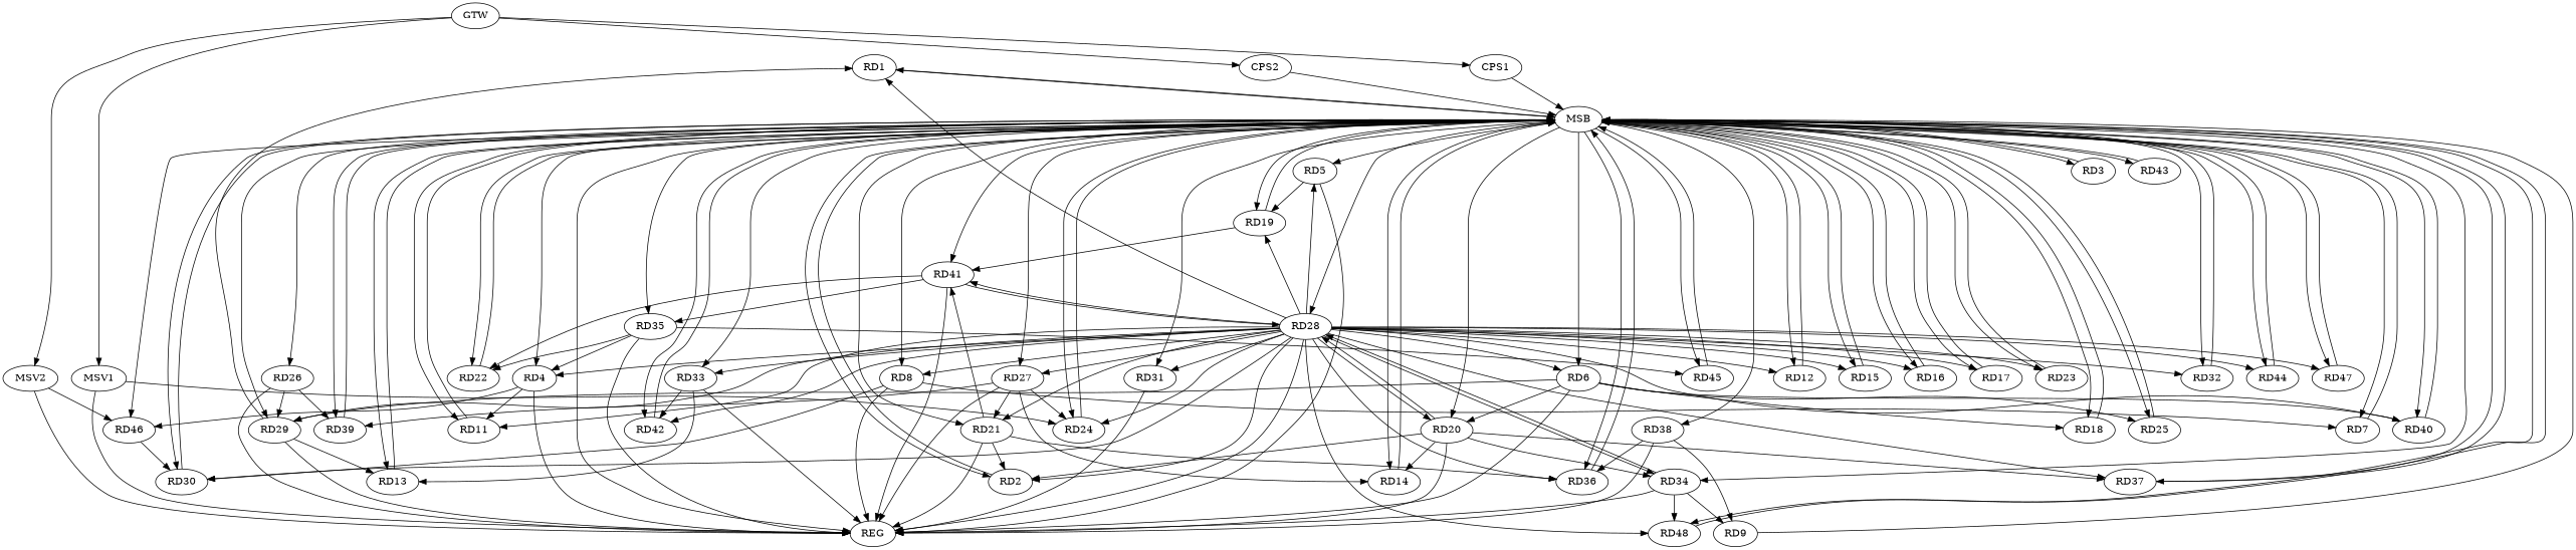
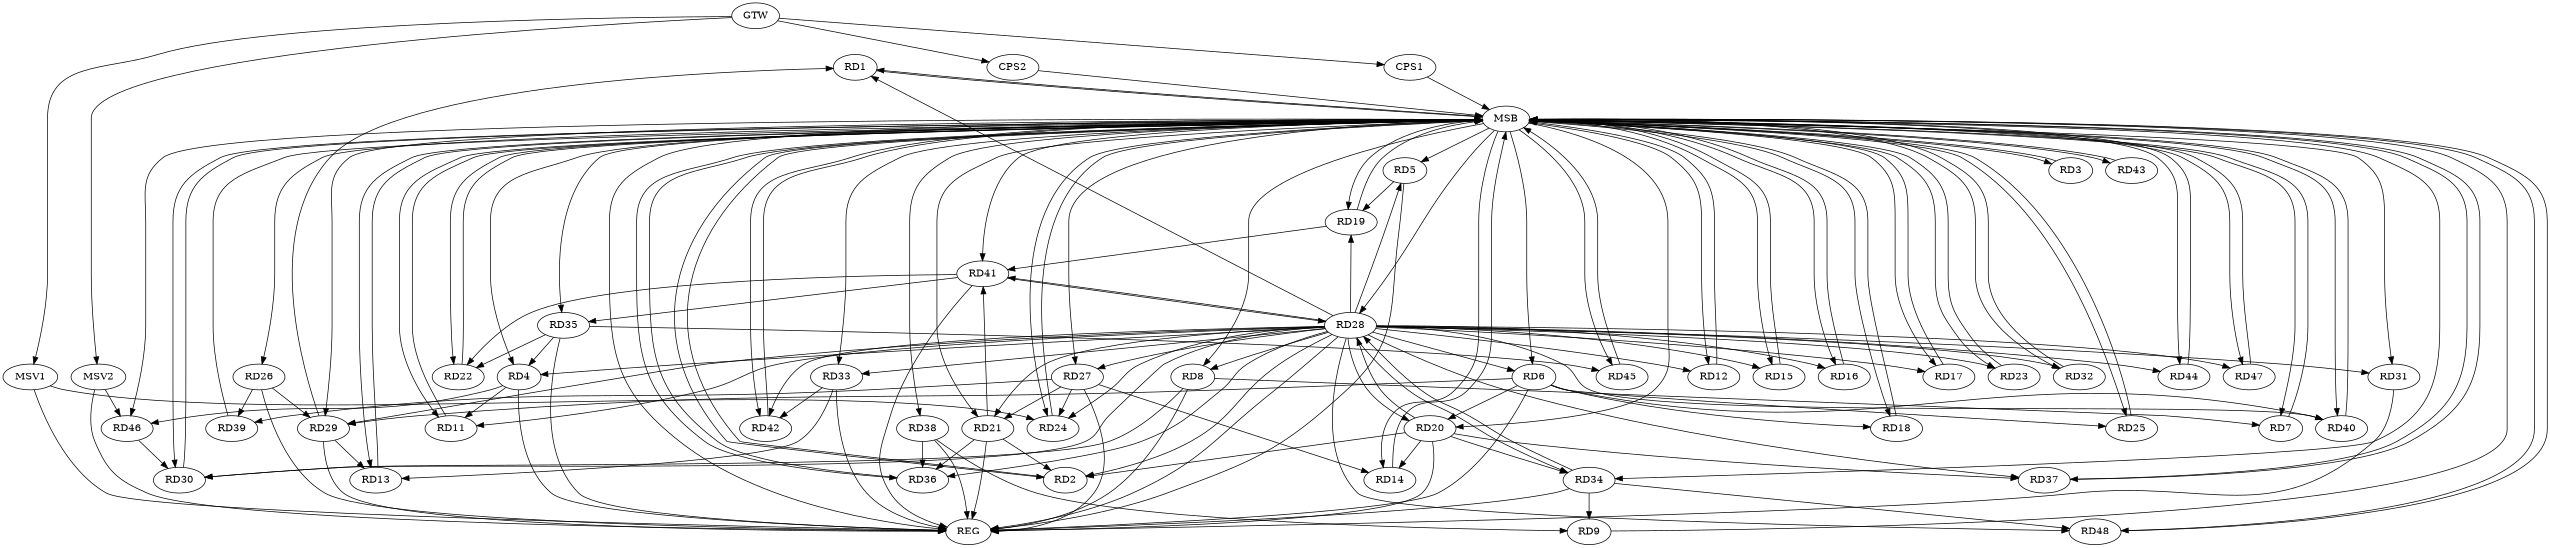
  strict digraph {
    n1 [label=RD1]
    n2 [label=MSB]
    n3 [label=RD2]
    n4 [label=RD3]
    n5 [label=RD4]
    n6 [label=RD11]
    n7 [label=RD46]
    n8 [label=REG]
    n9 [label=RD5]
    n10 [label=RD19]
    n11 [label=RD6]
    n12 [label=RD18]
    n13 [label=RD20]
    n14 [label=RD25]
    n15 [label=RD29]
    n16 [label=RD40]
    n17 [label=RD7]
    n18 [label=RD8]
    n19 [label=RD30]
    n20 [label=RD12]
    n21 [label=RD13]
    n22 [label=RD14]
    n23 [label=RD15]
    n24 [label=RD16]
    n25 [label=RD17]
    n26 [label=RD28]
    n27 [label=RD34]
    n28 [label=RD37]
    n29 [label=RD21]
    n30 [label=RD36]
    n31 [label=RD41]
    n32 [label=RD22]
    n33 [label=RD23]
    n34 [label=RD24]
    n35 [label=RD26]
    n36 [label=RD39]
    n37 [label=RD27]
    n38 [label=RD31]
    n39 [label=RD32]
    n40 [label=RD33]
    n41 [label=RD42]
    n42 [label=RD44]
    n43 [label=RD47]
    n44 [label=RD48]
    n45 [label=RD35]
    n46 [label=RD45]
    n47 [label=RD38]
    n48 [label=RD43]
    n49 [label=RD9]
    n50 [label=CPS1]
    n51 [label=CPS2]
    n52 [label=GTW]
    n53 [label=MSV1]
    n54 [label=MSV2]
    n1 -> n2
    n2 -> n1
    n2 -> n3
    n2 -> n4
    n2 -> n5
    n2 -> n6
    n2 -> n7
    n2 -> n8
    n2 -> n9
    n2 -> n10
    n2 -> n11
    n2 -> n12
    n2 -> n13
    n2 -> n14
    n2 -> n15
    n2 -> n16
    n2 -> n17
    n2 -> n18
    n2 -> n19
    n2 -> n20
    n2 -> n21
    n2 -> n22
    n2 -> n23
    n2 -> n24
    n2 -> n25
    n2 -> n26
    n2 -> n27
    n2 -> n28
    n2 -> n29
    n2 -> n30
    n2 -> n31
    n2 -> n32
    n2 -> n33
    n2 -> n34
    n2 -> n35
-   n2 -> n36
    n2 -> n37
    n2 -> n38
    n2 -> n39
    n2 -> n40
    n2 -> n41
    n2 -> n42
    n2 -> n43
    n2 -> n44
    n2 -> n45
    n2 -> n46
    n2 -> n47
    n2 -> n48
    n3 -> n2
    n4 -> n2
    n5 -> n6
    n5 -> n7
    n5 -> n8
    n6 -> n2
    n7 -> n19
    n9 -> n8
    n9 -> n10
    n10 -> n2
    n10 -> n31
    n11 -> n8
    n11 -> n12
    n11 -> n13
    n11 -> n14
    n11 -> n15
    n11 -> n16
    n12 -> n2
    n13 -> n3
    n13 -> n8
    n13 -> n22
    n13 -> n26
    n13 -> n27
    n13 -> n28
    n14 -> n2
    n15 -> n1
    n15 -> n8
    n15 -> n21
    n16 -> n2
    n17 -> n2
    n18 -> n8
    n18 -> n17
    n18 -> n19
    n19 -> n2
    n20 -> n2
    n21 -> n2
    n22 -> n2
    n23 -> n2
    n24 -> n2
    n25 -> n2
    n26 -> n1
    n26 -> n3
    n26 -> n5
    n26 -> n6
    n26 -> n8
    n26 -> n9
    n26 -> n10
    n26 -> n11
    n26 -> n13
    n26 -> n15
    n26 -> n16
    n26 -> n18
    n26 -> n19
    n26 -> n20
    n26 -> n23
    n26 -> n24
    n26 -> n25
    n26 -> n27
    n26 -> n28
    n26 -> n29
    n26 -> n30
    n26 -> n31
    n26 -> n33
    n26 -> n34
    n26 -> n37
    n26 -> n38
    n26 -> n39
    n26 -> n40
    n26 -> n41
    n26 -> n42
    n26 -> n43
    n26 -> n44
    n27 -> n8
    n27 -> n26
    n27 -> n44
    n27 -> n49
    n28 -> n2
    n29 -> n3
    n29 -> n8
    n29 -> n30
    n29 -> n31
    n30 -> n2
    n31 -> n8
    n31 -> n26
    n31 -> n32
    n31 -> n45
    n32 -> n2
    n33 -> n2
    n34 -> n2
    n35 -> n8
    n35 -> n15
    n35 -> n36
    n36 -> n2
    n37 -> n8
    n37 -> n22
    n37 -> n29
    n37 -> n34
    n37 -> n36
    n38 -> n8
    n39 -> n2
    n40 -> n8
    n40 -> n21
    n40 -> n41
    n41 -> n2
    n42 -> n2
    n43 -> n2
    n44 -> n2
    n45 -> n5
    n45 -> n8
    n45 -> n32
    n45 -> n46
    n46 -> n2
    n47 -> n8
    n47 -> n30
    n47 -> n49
    n48 -> n2
    n49 -> n2
    n50 -> n2
    n51 -> n2
    n52 -> n50
    n52 -> n51
    n52 -> n53
    n52 -> n54
    n53 -> n8
    n53 -> n34
    n54 -> n7
    n54 -> n8
  }
